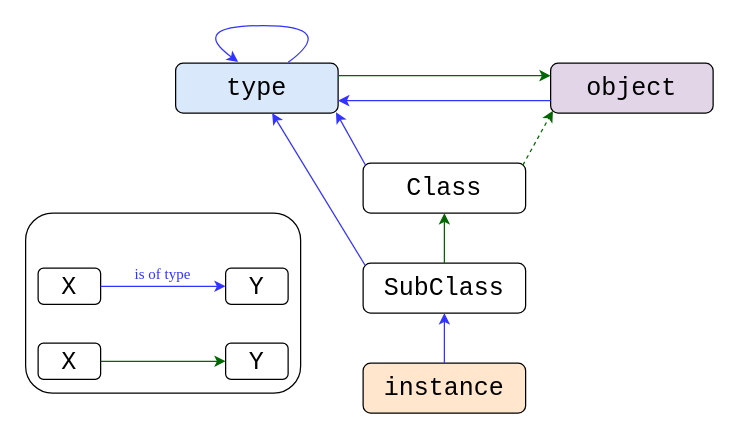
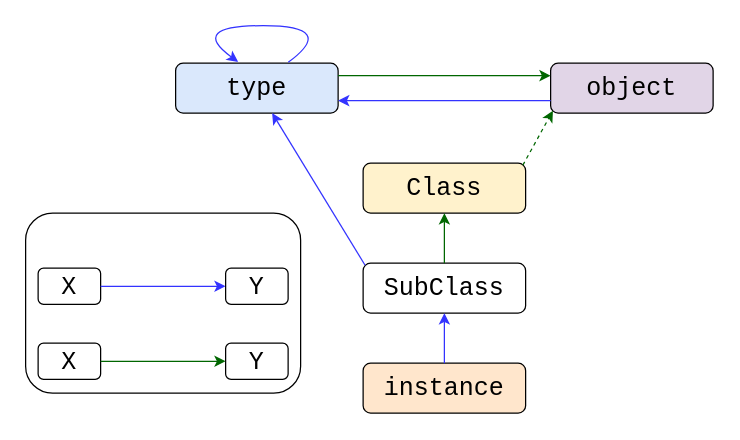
  <mxCell id="0" />
  <mxCell id="1" parent="0" />
  <mxCell id="2" value="&lt;font style=&quot;font-size: 20px;&quot; face=&quot;Courier New&quot;&gt;type&lt;/font&gt;" style="rounded=1;whiteSpace=wrap;html=1;fillColor=#dae8fc;" parent="1" vertex="1"><mxGeometry x="140" y="50" width="130" height="40" as="geometry" /></mxCell>
- <mxCell id="3" value="&lt;font face=&quot;Courier New&quot;&gt;&lt;span style=&quot;font-size: 20px;&quot;&gt;Class&lt;/span&gt;&lt;/font&gt;" style="rounded=1;whiteSpace=wrap;html=1;" parent="1" vertex="1"><mxGeometry x="290" y="130" width="130" height="40" as="geometry" /></mxCell>
+ <mxCell id="3" value="&lt;font face=&quot;Courier New&quot;&gt;&lt;span style=&quot;font-size: 20px;&quot;&gt;Class&lt;/span&gt;&lt;/font&gt;" style="rounded=1;whiteSpace=wrap;html=1;fillColor=#fff2cc;" parent="1" vertex="1"><mxGeometry x="290" y="130" width="130" height="40" as="geometry" /></mxCell>
  <mxCell id="4" value="&lt;font style=&quot;font-size: 20px;&quot; face=&quot;Courier New&quot;&gt;SubClass&lt;/font&gt;&lt;span style=&quot;color: rgba(0, 0, 0, 0); font-family: monospace; font-size: 0px; text-align: start;&quot;&gt;%3CmxGraphModel%3E%3Croot%3E%3CmxCell%20id%3D%220%22%2F%3E%3CmxCell%20id%3D%221%22%20parent%3D%220%22%2F%3E%3CmxCell%20id%3D%222%22%20value%3D%22%26lt%3Bfont%20style%3D%26quot%3Bfont-size%3A%2020px%3B%26quot%3B%20face%3D%26quot%3BCourier%20New%26quot%3B%26gt%3Btype%26lt%3B%2Ffont%26gt%3B%22%20style%3D%22rounded%3D1%3BwhiteSpace%3Dwrap%3Bhtml%3D1%3B%22%20vertex%3D%221%22%20parent%3D%221%22%3E%3CmxGeometry%20x%3D%22210%22%20y%3D%2240%22%20width%3D%22130%22%20height%3D%2240%22%20as%3D%22geometry%22%2F%3E%3C%2FmxCell%3E%3C%2Froot%3E%3C%2FmxGraphModel%3E&lt;/span&gt;" style="rounded=1;whiteSpace=wrap;html=1;" parent="1" vertex="1"><mxGeometry x="290" y="210" width="130" height="40" as="geometry" /></mxCell>
  <mxCell id="5" value="&lt;font face=&quot;Courier New&quot;&gt;&lt;span style=&quot;font-size: 20px;&quot;&gt;instance&lt;/span&gt;&lt;/font&gt;" style="rounded=1;whiteSpace=wrap;html=1;fillColor=#ffe6cc;" parent="1" vertex="1"><mxGeometry x="290" y="290" width="130" height="40" as="geometry" /></mxCell>
  <mxCell id="6" value="" style="endArrow=classic;html=1;fontFamily=Courier New;fontSize=20;exitX=0.5;exitY=0;exitDx=0;exitDy=0;entryX=0.5;entryY=1;entryDx=0;entryDy=0;strokeColor=#3333FF;" parent="1" source="5" target="4" edge="1"><mxGeometry width="50" height="50" relative="1" as="geometry"><mxPoint x="320" y="360" as="sourcePoint" /><mxPoint x="370" y="310" as="targetPoint" /></mxGeometry></mxCell>
  <mxCell id="7" value="" style="endArrow=classic;html=1;fontFamily=Courier New;fontSize=20;exitX=0.012;exitY=0.042;exitDx=0;exitDy=0;strokeColor=#3333FF;exitPerimeter=0;" parent="1" source="4" target="2" edge="1"><mxGeometry width="50" height="50" relative="1" as="geometry"><mxPoint x="285" y="210" as="sourcePoint" /><mxPoint x="285" y="170" as="targetPoint" /></mxGeometry></mxCell>
- <mxCell id="8" value="" style="endArrow=classic;html=1;fontFamily=Courier New;fontSize=20;exitX=0.015;exitY=0.043;exitDx=0;exitDy=0;strokeColor=#3333FF;exitPerimeter=0;entryX=0.987;entryY=0.981;entryDx=0;entryDy=0;entryPerimeter=0;" parent="1" source="3" target="2" edge="1"><mxGeometry width="50" height="50" relative="1" as="geometry"><mxPoint x="301.56" y="221.68" as="sourcePoint" /><mxPoint x="227.219" y="100" as="targetPoint" /></mxGeometry></mxCell>
  <mxCell id="9" value="" style="endArrow=classic;html=1;fontFamily=Courier New;fontSize=20;exitX=0.5;exitY=0;exitDx=0;exitDy=0;entryX=0.5;entryY=1;entryDx=0;entryDy=0;strokeColor=#006600;" parent="1" edge="1"><mxGeometry width="50" height="50" relative="1" as="geometry"><mxPoint x="355" y="210" as="sourcePoint" /><mxPoint x="355" y="170" as="targetPoint" /></mxGeometry></mxCell>
  <mxCell id="10" value="&lt;font style=&quot;font-size: 20px;&quot; face=&quot;Courier New&quot;&gt;object&lt;/font&gt;" style="rounded=1;whiteSpace=wrap;html=1;fillColor=#e1d5e7;" parent="1" vertex="1"><mxGeometry x="440" y="50" width="130" height="40" as="geometry" /></mxCell>
  <mxCell id="11" value="" style="endArrow=classic;html=1;fontFamily=Courier New;fontSize=20;exitX=0.983;exitY=0.04;exitDx=0;exitDy=0;strokeColor=#006600;entryX=0.014;entryY=0.952;entryDx=0;entryDy=0;exitPerimeter=0;entryPerimeter=0;dashed=1;" parent="1" source="3" target="10" edge="1"><mxGeometry width="50" height="50" relative="1" as="geometry"><mxPoint x="431.95" y="131.72" as="sourcePoint" /><mxPoint x="408.31" y="89.24" as="targetPoint" /></mxGeometry></mxCell>
  <mxCell id="12" value="" style="endArrow=classic;html=1;fontFamily=Courier New;fontSize=20;exitX=0;exitY=0.75;exitDx=0;exitDy=0;strokeColor=#3333FF;entryX=1;entryY=0.75;entryDx=0;entryDy=0;" edge="1" parent="1" source="10" target="2"><mxGeometry width="50" height="50" relative="1" as="geometry"><mxPoint x="301.95" y="120.72" as="sourcePoint" /><mxPoint x="270" y="70" as="targetPoint" /></mxGeometry></mxCell>
  <mxCell id="13" value="" style="endArrow=classic;html=1;fontFamily=Courier New;fontSize=20;exitX=1;exitY=0.25;exitDx=0;exitDy=0;strokeColor=#006600;entryX=0;entryY=0.25;entryDx=0;entryDy=0;" edge="1" parent="1" source="2" target="10"><mxGeometry width="50" height="50" relative="1" as="geometry"><mxPoint x="437.79" y="68.6" as="sourcePoint" /><mxPoint x="350" y="60" as="targetPoint" /></mxGeometry></mxCell>
  <mxCell id="14" value="" style="curved=1;endArrow=classic;html=1;strokeColor=#3333FF;fontFamily=Courier New;fontSize=20;exitX=0.693;exitY=-0.016;exitDx=0;exitDy=0;exitPerimeter=0;" edge="1" parent="1"><mxGeometry width="50" height="50" relative="1" as="geometry"><mxPoint x="230.09" y="49.36" as="sourcePoint" /><mxPoint x="190" y="49" as="targetPoint" /><Array as="points"><mxPoint x="270" y="20" /><mxPoint x="150" y="20" /></Array></mxGeometry></mxCell>
  <mxCell id="15" value="" style="group" vertex="1" connectable="0" parent="1"><mxGeometry x="20" y="170" width="220" height="144" as="geometry" /></mxCell>
  <mxCell id="16" value="" style="rounded=1;whiteSpace=wrap;html=1;fontFamily=Verdana;fontSize=12;fontColor=#006600;strokeWidth=1;" parent="15" vertex="1"><mxGeometry width="220" height="144" as="geometry" /></mxCell>
  <mxCell id="17" value="&lt;font face=&quot;Courier New&quot;&gt;&lt;span style=&quot;font-size: 20px;&quot;&gt;X&lt;/span&gt;&lt;/font&gt;" style="rounded=1;whiteSpace=wrap;html=1;" parent="15" vertex="1"><mxGeometry x="10" y="44" width="50" height="29" as="geometry" /></mxCell>
  <mxCell id="18" value="" style="endArrow=classic;html=1;fontFamily=Courier New;fontSize=20;exitX=1;exitY=0.5;exitDx=0;exitDy=0;strokeColor=#3333FF;entryX=0;entryY=0.5;entryDx=0;entryDy=0;" parent="15" source="17" target="19" edge="1"><mxGeometry width="50" height="50" relative="1" as="geometry"><mxPoint x="71.95" y="65.72" as="sourcePoint" /><mxPoint x="140" y="64" as="targetPoint" /></mxGeometry></mxCell>
  <mxCell id="19" value="&lt;font face=&quot;Courier New&quot;&gt;&lt;span style=&quot;font-size: 20px;&quot;&gt;Y&lt;/span&gt;&lt;/font&gt;" style="rounded=1;whiteSpace=wrap;html=1;" parent="15" vertex="1"><mxGeometry x="160" y="44" width="50" height="29" as="geometry" /></mxCell>
  <mxCell id="20" value="&lt;font face=&quot;Courier New&quot;&gt;&lt;span style=&quot;font-size: 20px;&quot;&gt;X&lt;/span&gt;&lt;/font&gt;" style="rounded=1;whiteSpace=wrap;html=1;" parent="15" vertex="1"><mxGeometry x="10" y="104" width="50" height="29" as="geometry" /></mxCell>
  <mxCell id="21" value="&lt;font face=&quot;Courier New&quot;&gt;&lt;span style=&quot;font-size: 20px;&quot;&gt;Y&lt;/span&gt;&lt;/font&gt;" style="rounded=1;whiteSpace=wrap;html=1;" parent="15" vertex="1"><mxGeometry x="160" y="104" width="50" height="29" as="geometry" /></mxCell>
  <mxCell id="22" value="" style="endArrow=classic;html=1;fontFamily=Courier New;fontSize=20;exitX=1;exitY=0.5;exitDx=0;exitDy=0;strokeColor=#006600;entryX=0;entryY=0.5;entryDx=0;entryDy=0;" parent="15" source="20" target="21" edge="1"><mxGeometry width="50" height="50" relative="1" as="geometry"><mxPoint x="81.95" y="125.72" as="sourcePoint" /><mxPoint x="58.31" y="83.24" as="targetPoint" /></mxGeometry></mxCell>
- <mxCell id="23" value="&lt;font style=&quot;font-size: 12px;&quot; color=&quot;#3333ff&quot;&gt;is of type&lt;/font&gt;" style="text;html=1;strokeColor=none;fillColor=none;align=center;verticalAlign=middle;whiteSpace=wrap;rounded=0;fontFamily=Verdana;fontSize=20;" parent="15" vertex="1"><mxGeometry x="60" y="30" width="100" height="30" as="geometry" /></mxCell>
